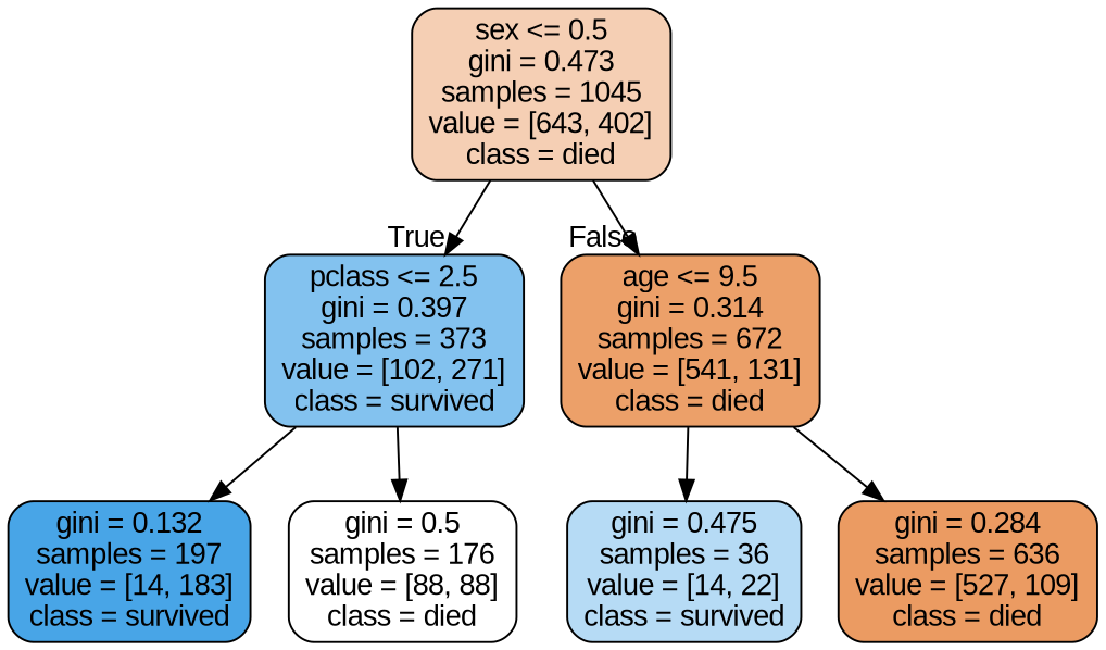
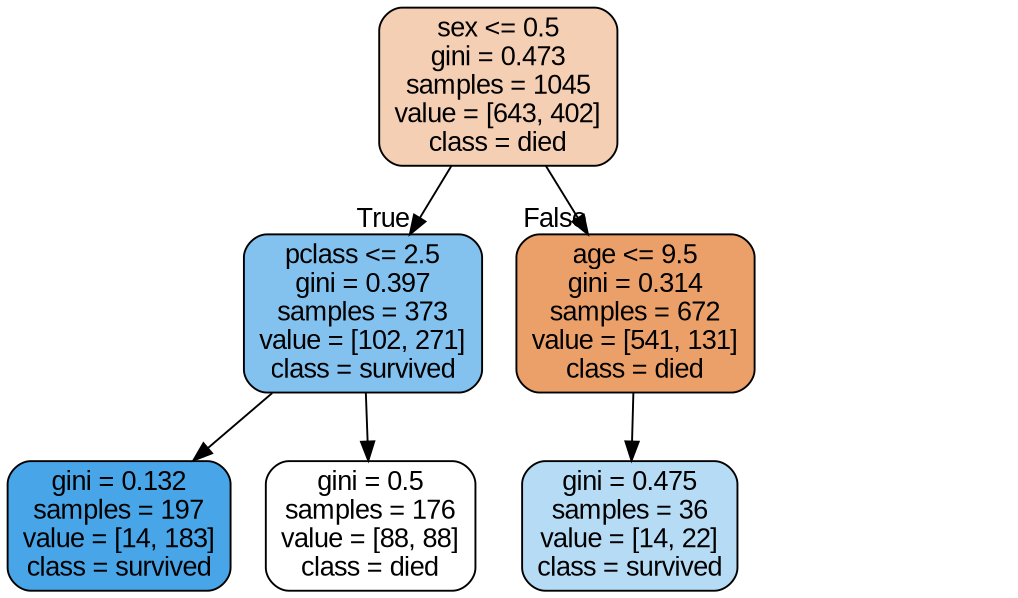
  digraph {
    fontname="Liberation Sans"
    node [color=black fontname="Liberation Sans" shape=box style="filled, rounded"]
    edge [fontname="Liberation Sans"]
    n1 [fillcolor="#e5813960" label="sex <= 0.5\ngini = 0.473\nsamples = 1045\nvalue = [643, 402]\nclass = died"]
    n2 [fillcolor="#399de59f" label="pclass <= 2.5\ngini = 0.397\nsamples = 373\nvalue = [102, 271]\nclass = survived"]
    n3 [fillcolor="#e58139c1" label="age <= 9.5\ngini = 0.314\nsamples = 672\nvalue = [541, 131]\nclass = died"]
    n4 [fillcolor="#399de5eb" label="gini = 0.132\nsamples = 197\nvalue = [14, 183]\nclass = survived"]
    n5 [fillcolor="#e5813900" label="gini = 0.5\nsamples = 176\nvalue = [88, 88]\nclass = died"]
    n6 [fillcolor="#399de55d" label="gini = 0.475\nsamples = 36\nvalue = [14, 22]\nclass = survived"]
-   n7 [fillcolor="#e58139ca" label="gini = 0.284\nsamples = 636\nvalue = [527, 109]\nclass = died"]
    n1 -> n2 [headlabel=True labelangle=45 labeldistance=2.5]
    n1 -> n3 [headlabel=False labelangle=-45 labeldistance=2.5]
    n2 -> n4
    n2 -> n5
    n3 -> n6
-   n3 -> n7
  }
